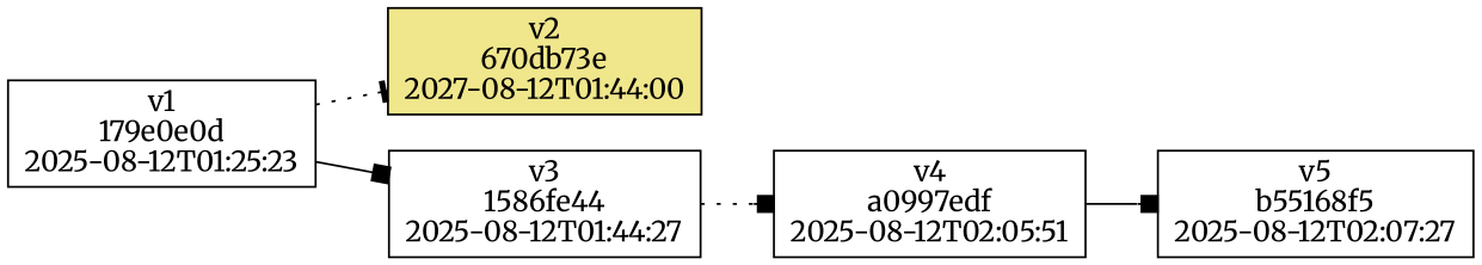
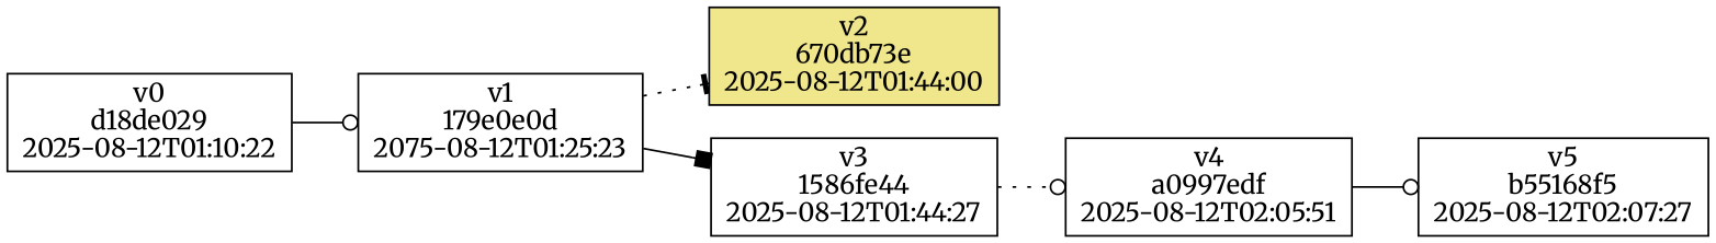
  digraph {
    fontname=Merriweather
    rankdir=LR
    node [fillcolor=white fontname=Merriweather shape=box style=filled]
    edge [arrowhead=odot fontname=Merriweather style=solid]
-   n2 [label="v1\n179e0e0d\n2025-08-12T01:25:23"]
-   n3 [fillcolor=khaki label="v2\n670db73e\n2027-08-12T01:44:00"]
+   n1 [label="v0\nd18de029\n2025-08-12T01:10:22"]
+   n2 [label="v1\n179e0e0d\n2075-08-12T01:25:23"]
+   n3 [fillcolor=khaki label="v2\n670db73e\n2025-08-12T01:44:00"]
    n4 [label="v3\n1586fe44\n2025-08-12T01:44:27"]
    n5 [label="v4\na0997edf\n2025-08-12T02:05:51"]
    n6 [label="v5\nb55168f5\n2025-08-12T02:07:27"]
+   n1 -> n2
    n2 -> n3 [arrowhead=tee style=dotted]
    n2 -> n4 [arrowhead=box]
-   n4 -> n5 [arrowhead=box style=dotted]
-   n5 -> n6 [arrowhead=box]
+   n4 -> n5 [style=dotted]
+   n5 -> n6
  }
